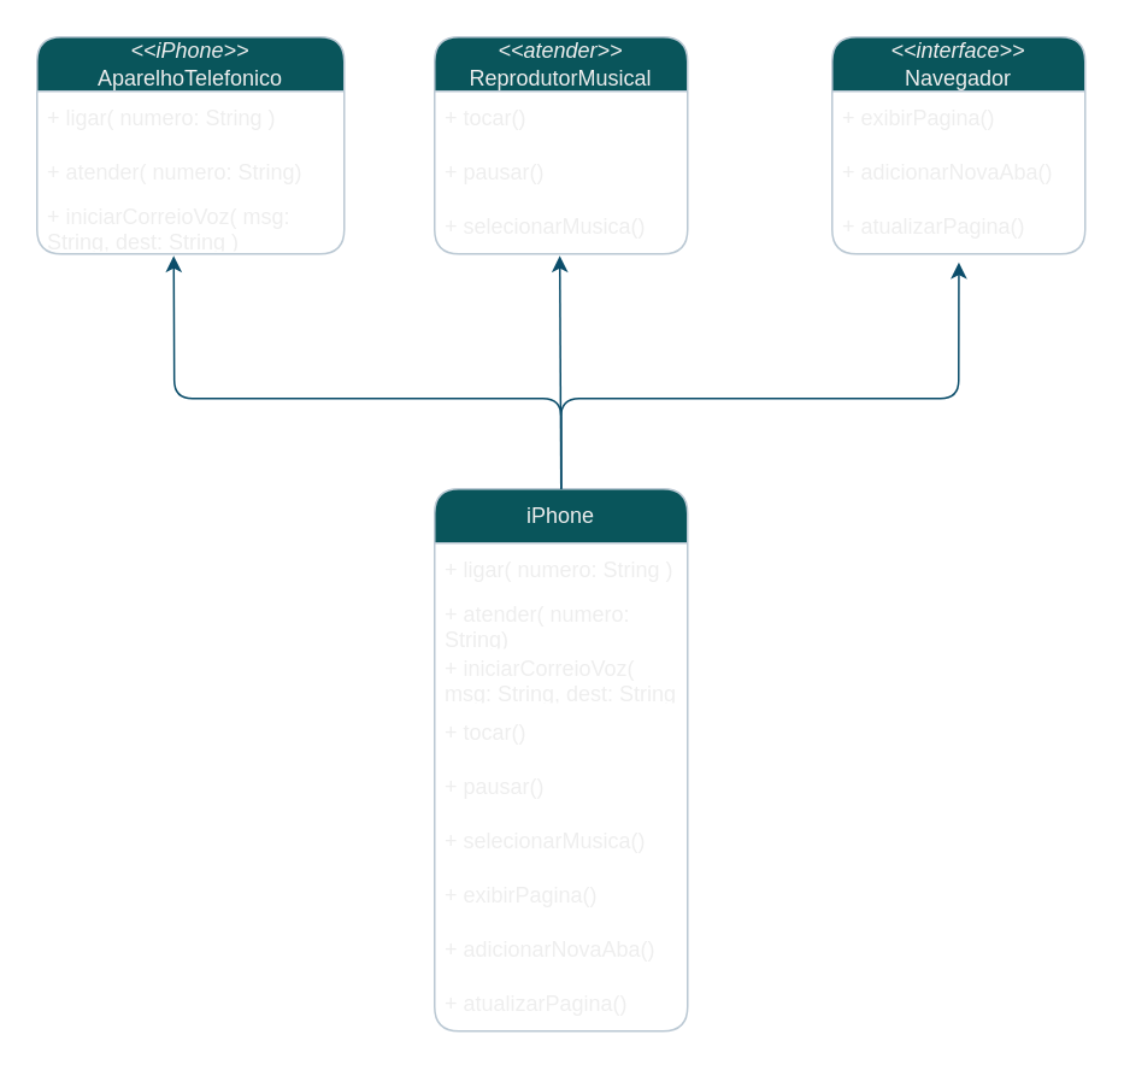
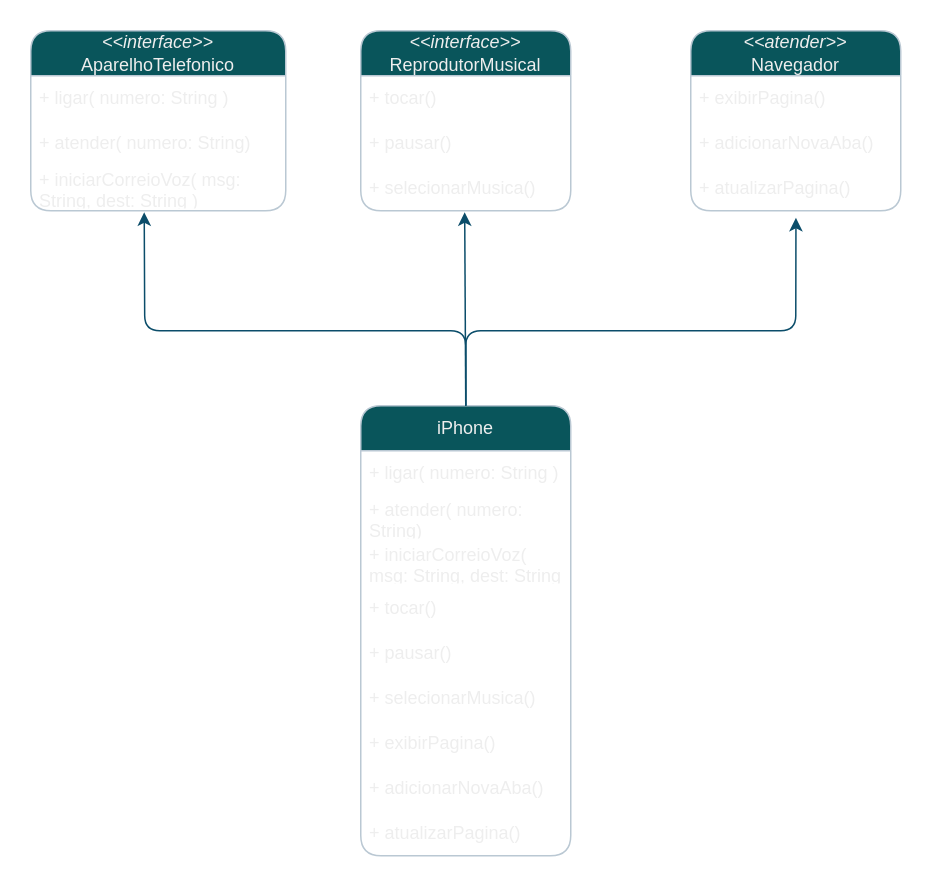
  <mxCell id="0" />
  <mxCell id="1" parent="0" />
- <mxCell id="2" value="&lt;i&gt;&amp;lt;&amp;lt;iPhone&amp;gt;&amp;gt;&lt;/i&gt;&lt;br&gt;AparelhoTelefonico" style="swimlane;fontStyle=0;childLayout=stackLayout;horizontal=1;startSize=30;horizontalStack=0;resizeParent=1;resizeParentMax=0;resizeLast=0;collapsible=1;marginBottom=0;whiteSpace=wrap;html=1;rounded=1;labelBackgroundColor=none;fillColor=#09555B;strokeColor=#BAC8D3;fontColor=#EEEEEE;" parent="1" vertex="1"><mxGeometry x="20" y="20" width="170" height="120" as="geometry" /></mxCell>
+ <mxCell id="2" value="&lt;i&gt;&amp;lt;&amp;lt;interface&amp;gt;&amp;gt;&lt;/i&gt;&lt;br&gt;AparelhoTelefonico" style="swimlane;fontStyle=0;childLayout=stackLayout;horizontal=1;startSize=30;horizontalStack=0;resizeParent=1;resizeParentMax=0;resizeLast=0;collapsible=1;marginBottom=0;whiteSpace=wrap;html=1;rounded=1;labelBackgroundColor=none;fillColor=#09555B;strokeColor=#BAC8D3;fontColor=#EEEEEE;" parent="1" vertex="1"><mxGeometry x="20" y="20" width="170" height="120" as="geometry" /></mxCell>
  <mxCell id="3" value="+ ligar( numero: String )" style="text;strokeColor=none;fillColor=none;align=left;verticalAlign=middle;spacingLeft=4;spacingRight=4;overflow=hidden;points=[[0,0.5],[1,0.5]];portConstraint=eastwest;rotatable=0;whiteSpace=wrap;html=1;rounded=1;labelBackgroundColor=none;fontColor=#EEEEEE;" parent="2" vertex="1"><mxGeometry y="30" width="170" height="30" as="geometry" /></mxCell>
  <mxCell id="4" value="+ atender( numero: String)" style="text;strokeColor=none;fillColor=none;align=left;verticalAlign=middle;spacingLeft=4;spacingRight=4;overflow=hidden;points=[[0,0.5],[1,0.5]];portConstraint=eastwest;rotatable=0;whiteSpace=wrap;html=1;rounded=1;labelBackgroundColor=none;fontColor=#EEEEEE;" parent="2" vertex="1"><mxGeometry y="60" width="170" height="30" as="geometry" /></mxCell>
  <mxCell id="5" value="+ iniciarCorreioVoz( msg: String, dest: String )" style="text;strokeColor=none;fillColor=none;align=left;verticalAlign=middle;spacingLeft=4;spacingRight=4;overflow=hidden;points=[[0,0.5],[1,0.5]];portConstraint=eastwest;rotatable=0;whiteSpace=wrap;html=1;rounded=1;labelBackgroundColor=none;fontColor=#EEEEEE;" parent="2" vertex="1"><mxGeometry y="90" width="170" height="30" as="geometry" /></mxCell>
- <mxCell id="6" value="&lt;i&gt;&amp;lt;&amp;lt;atender&amp;gt;&amp;gt;&lt;/i&gt;&lt;br&gt;ReprodutorMusical" style="swimlane;fontStyle=0;childLayout=stackLayout;horizontal=1;startSize=30;horizontalStack=0;resizeParent=1;resizeParentMax=0;resizeLast=0;collapsible=1;marginBottom=0;whiteSpace=wrap;html=1;rounded=1;labelBackgroundColor=none;fillColor=#09555B;strokeColor=#BAC8D3;fontColor=#EEEEEE;" parent="1" vertex="1"><mxGeometry x="240" y="20" width="140" height="120" as="geometry" /></mxCell>
+ <mxCell id="6" value="&lt;i&gt;&amp;lt;&amp;lt;interface&amp;gt;&amp;gt;&lt;/i&gt;&lt;br&gt;ReprodutorMusical" style="swimlane;fontStyle=0;childLayout=stackLayout;horizontal=1;startSize=30;horizontalStack=0;resizeParent=1;resizeParentMax=0;resizeLast=0;collapsible=1;marginBottom=0;whiteSpace=wrap;html=1;rounded=1;labelBackgroundColor=none;fillColor=#09555B;strokeColor=#BAC8D3;fontColor=#EEEEEE;" parent="1" vertex="1"><mxGeometry x="240" y="20" width="140" height="120" as="geometry" /></mxCell>
  <mxCell id="7" value="+ tocar()" style="text;strokeColor=none;fillColor=none;align=left;verticalAlign=middle;spacingLeft=4;spacingRight=4;overflow=hidden;points=[[0,0.5],[1,0.5]];portConstraint=eastwest;rotatable=0;whiteSpace=wrap;html=1;rounded=1;labelBackgroundColor=none;fontColor=#EEEEEE;" parent="6" vertex="1"><mxGeometry y="30" width="140" height="30" as="geometry" /></mxCell>
  <mxCell id="8" value="+ pausar()" style="text;strokeColor=none;fillColor=none;align=left;verticalAlign=middle;spacingLeft=4;spacingRight=4;overflow=hidden;points=[[0,0.5],[1,0.5]];portConstraint=eastwest;rotatable=0;whiteSpace=wrap;html=1;rounded=1;labelBackgroundColor=none;fontColor=#EEEEEE;" parent="6" vertex="1"><mxGeometry y="60" width="140" height="30" as="geometry" /></mxCell>
  <mxCell id="9" value="+ selecionarMusica()" style="text;strokeColor=none;fillColor=none;align=left;verticalAlign=middle;spacingLeft=4;spacingRight=4;overflow=hidden;points=[[0,0.5],[1,0.5]];portConstraint=eastwest;rotatable=0;whiteSpace=wrap;html=1;rounded=1;labelBackgroundColor=none;fontColor=#EEEEEE;" parent="6" vertex="1"><mxGeometry y="90" width="140" height="30" as="geometry" /></mxCell>
- <mxCell id="10" value="&lt;i&gt;&amp;lt;&amp;lt;interface&amp;gt;&amp;gt;&lt;/i&gt;&lt;br&gt;Navegador" style="swimlane;fontStyle=0;childLayout=stackLayout;horizontal=1;startSize=30;horizontalStack=0;resizeParent=1;resizeParentMax=0;resizeLast=0;collapsible=1;marginBottom=0;whiteSpace=wrap;html=1;rounded=1;labelBackgroundColor=none;fillColor=#09555B;strokeColor=#BAC8D3;fontColor=#EEEEEE;" parent="1" vertex="1"><mxGeometry x="460" y="20" width="140" height="120" as="geometry" /></mxCell>
+ <mxCell id="10" value="&lt;i&gt;&amp;lt;&amp;lt;atender&amp;gt;&amp;gt;&lt;/i&gt;&lt;br&gt;Navegador" style="swimlane;fontStyle=0;childLayout=stackLayout;horizontal=1;startSize=30;horizontalStack=0;resizeParent=1;resizeParentMax=0;resizeLast=0;collapsible=1;marginBottom=0;whiteSpace=wrap;html=1;rounded=1;labelBackgroundColor=none;fillColor=#09555B;strokeColor=#BAC8D3;fontColor=#EEEEEE;" parent="1" vertex="1"><mxGeometry x="460" y="20" width="140" height="120" as="geometry" /></mxCell>
  <mxCell id="11" value="+ exibirPagina()" style="text;strokeColor=none;fillColor=none;align=left;verticalAlign=middle;spacingLeft=4;spacingRight=4;overflow=hidden;points=[[0,0.5],[1,0.5]];portConstraint=eastwest;rotatable=0;whiteSpace=wrap;html=1;rounded=1;labelBackgroundColor=none;fontColor=#EEEEEE;" parent="10" vertex="1"><mxGeometry y="30" width="140" height="30" as="geometry" /></mxCell>
  <mxCell id="12" value="+ adicionarNovaAba()" style="text;strokeColor=none;fillColor=none;align=left;verticalAlign=middle;spacingLeft=4;spacingRight=4;overflow=hidden;points=[[0,0.5],[1,0.5]];portConstraint=eastwest;rotatable=0;whiteSpace=wrap;html=1;rounded=1;labelBackgroundColor=none;fontColor=#EEEEEE;" parent="10" vertex="1"><mxGeometry y="60" width="140" height="30" as="geometry" /></mxCell>
  <mxCell id="13" value="+ atualizarPagina()" style="text;strokeColor=none;fillColor=none;align=left;verticalAlign=middle;spacingLeft=4;spacingRight=4;overflow=hidden;points=[[0,0.5],[1,0.5]];portConstraint=eastwest;rotatable=0;whiteSpace=wrap;html=1;rounded=1;labelBackgroundColor=none;fontColor=#EEEEEE;" parent="10" vertex="1"><mxGeometry y="90" width="140" height="30" as="geometry" /></mxCell>
  <mxCell id="14" value="iPhone" style="swimlane;fontStyle=0;childLayout=stackLayout;horizontal=1;startSize=30;horizontalStack=0;resizeParent=1;resizeParentMax=0;resizeLast=0;collapsible=1;marginBottom=0;whiteSpace=wrap;html=1;rounded=1;labelBackgroundColor=none;fillColor=#09555B;strokeColor=#BAC8D3;fontColor=#EEEEEE;" parent="1" vertex="1"><mxGeometry x="240" y="270" width="140" height="300" as="geometry" /></mxCell>
  <mxCell id="15" value="+ ligar( numero: String )" style="text;strokeColor=none;fillColor=none;align=left;verticalAlign=middle;spacingLeft=4;spacingRight=4;overflow=hidden;points=[[0,0.5],[1,0.5]];portConstraint=eastwest;rotatable=0;whiteSpace=wrap;html=1;rounded=1;labelBackgroundColor=none;fontColor=#EEEEEE;" parent="14" vertex="1"><mxGeometry y="30" width="140" height="30" as="geometry" /></mxCell>
  <mxCell id="16" value="+ atender( numero: String)" style="text;strokeColor=none;fillColor=none;align=left;verticalAlign=middle;spacingLeft=4;spacingRight=4;overflow=hidden;points=[[0,0.5],[1,0.5]];portConstraint=eastwest;rotatable=0;whiteSpace=wrap;html=1;rounded=1;labelBackgroundColor=none;fontColor=#EEEEEE;" parent="14" vertex="1"><mxGeometry y="60" width="140" height="30" as="geometry" /></mxCell>
  <mxCell id="17" value="+ iniciarCorreioVoz( msg: String, dest: String )" style="text;strokeColor=none;fillColor=none;align=left;verticalAlign=middle;spacingLeft=4;spacingRight=4;overflow=hidden;points=[[0,0.5],[1,0.5]];portConstraint=eastwest;rotatable=0;whiteSpace=wrap;html=1;rounded=1;labelBackgroundColor=none;fontColor=#EEEEEE;" parent="14" vertex="1"><mxGeometry y="90" width="140" height="30" as="geometry" /></mxCell>
  <mxCell id="18" value="+ tocar()" style="text;strokeColor=none;fillColor=none;align=left;verticalAlign=middle;spacingLeft=4;spacingRight=4;overflow=hidden;points=[[0,0.5],[1,0.5]];portConstraint=eastwest;rotatable=0;whiteSpace=wrap;html=1;rounded=1;labelBackgroundColor=none;fontColor=#EEEEEE;" parent="14" vertex="1"><mxGeometry y="120" width="140" height="30" as="geometry" /></mxCell>
  <mxCell id="19" value="+ pausar()" style="text;strokeColor=none;fillColor=none;align=left;verticalAlign=middle;spacingLeft=4;spacingRight=4;overflow=hidden;points=[[0,0.5],[1,0.5]];portConstraint=eastwest;rotatable=0;whiteSpace=wrap;html=1;rounded=1;labelBackgroundColor=none;fontColor=#EEEEEE;" parent="14" vertex="1"><mxGeometry y="150" width="140" height="30" as="geometry" /></mxCell>
  <mxCell id="20" value="+ selecionarMusica()" style="text;strokeColor=none;fillColor=none;align=left;verticalAlign=middle;spacingLeft=4;spacingRight=4;overflow=hidden;points=[[0,0.5],[1,0.5]];portConstraint=eastwest;rotatable=0;whiteSpace=wrap;html=1;rounded=1;labelBackgroundColor=none;fontColor=#EEEEEE;" parent="14" vertex="1"><mxGeometry y="180" width="140" height="30" as="geometry" /></mxCell>
  <mxCell id="21" value="+ exibirPagina()" style="text;strokeColor=none;fillColor=none;align=left;verticalAlign=middle;spacingLeft=4;spacingRight=4;overflow=hidden;points=[[0,0.5],[1,0.5]];portConstraint=eastwest;rotatable=0;whiteSpace=wrap;html=1;rounded=1;labelBackgroundColor=none;fontColor=#EEEEEE;" parent="14" vertex="1"><mxGeometry y="210" width="140" height="30" as="geometry" /></mxCell>
  <mxCell id="22" value="+ adicionarNovaAba()" style="text;strokeColor=none;fillColor=none;align=left;verticalAlign=middle;spacingLeft=4;spacingRight=4;overflow=hidden;points=[[0,0.5],[1,0.5]];portConstraint=eastwest;rotatable=0;whiteSpace=wrap;html=1;rounded=1;labelBackgroundColor=none;fontColor=#EEEEEE;" parent="14" vertex="1"><mxGeometry y="240" width="140" height="30" as="geometry" /></mxCell>
  <mxCell id="23" value="+ atualizarPagina()" style="text;strokeColor=none;fillColor=none;align=left;verticalAlign=middle;spacingLeft=4;spacingRight=4;overflow=hidden;points=[[0,0.5],[1,0.5]];portConstraint=eastwest;rotatable=0;whiteSpace=wrap;html=1;rounded=1;labelBackgroundColor=none;fontColor=#EEEEEE;" parent="14" vertex="1"><mxGeometry y="270" width="140" height="30" as="geometry" /></mxCell>
  <mxCell id="24" value="" style="endArrow=classic;html=1;rounded=1;entryX=0.501;entryY=1.158;entryDx=0;entryDy=0;entryPerimeter=0;exitX=0.5;exitY=0;exitDx=0;exitDy=0;labelBackgroundColor=none;strokeColor=#0B4D6A;fontColor=default;" parent="1" source="14" target="13" edge="1"><mxGeometry width="50" height="50" relative="1" as="geometry"><mxPoint x="310" y="220" as="sourcePoint" /><mxPoint x="250" y="180" as="targetPoint" /><Array as="points"><mxPoint x="310" y="220" /><mxPoint x="530" y="220" /></Array></mxGeometry></mxCell>
  <mxCell id="25" value="" style="endArrow=classic;html=1;rounded=1;entryX=0.495;entryY=1.036;entryDx=0;entryDy=0;entryPerimeter=0;exitX=0.5;exitY=0;exitDx=0;exitDy=0;labelBackgroundColor=none;strokeColor=#0B4D6A;fontColor=default;" parent="1" source="14" target="9" edge="1"><mxGeometry width="50" height="50" relative="1" as="geometry"><mxPoint x="310" y="220" as="sourcePoint" /><mxPoint x="250" y="180" as="targetPoint" /></mxGeometry></mxCell>
  <mxCell id="26" value="" style="endArrow=classic;html=1;rounded=1;entryX=0.445;entryY=1.036;entryDx=0;entryDy=0;entryPerimeter=0;exitX=0.5;exitY=0;exitDx=0;exitDy=0;labelBackgroundColor=none;strokeColor=#0B4D6A;fontColor=default;" parent="1" source="14" target="5" edge="1"><mxGeometry width="50" height="50" relative="1" as="geometry"><mxPoint x="310" y="220" as="sourcePoint" /><mxPoint x="250" y="180" as="targetPoint" /><Array as="points"><mxPoint x="310" y="220" /><mxPoint x="96" y="220" /></Array></mxGeometry></mxCell>
